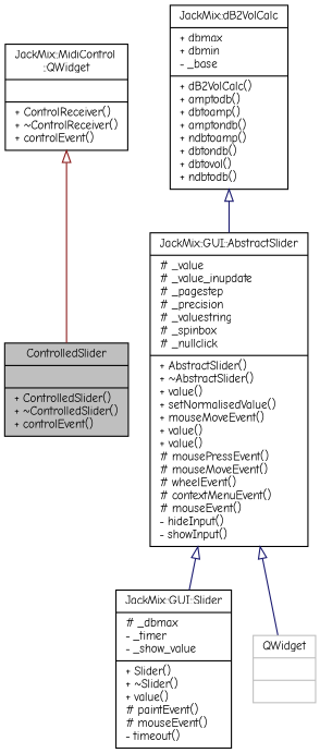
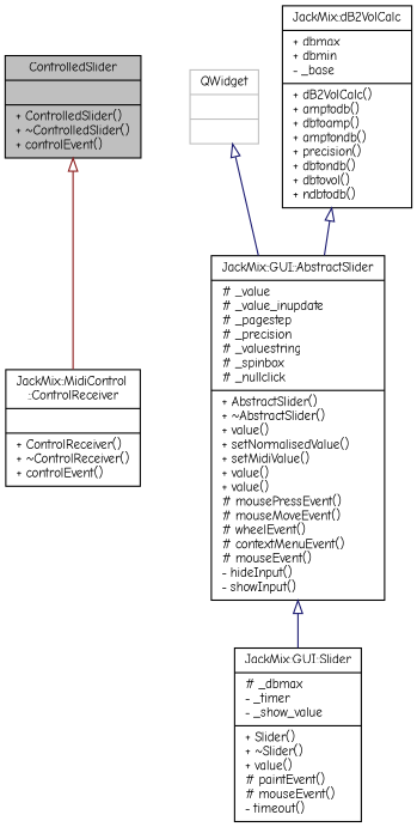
  digraph {
    fontname="Comic Neue"
    node [color=black fillcolor=white fontname="Comic Neue" fontsize=10 shape=record style=filled]
    edge [arrowtail=onormal color=midnightblue dir=back fontname="Comic Neue" fontsize=10 labelfontname=Helvetica labelfontsize=10 style=solid]
    n1 [fillcolor=grey75 fontcolor=black height=0.2 label="{ControlledSlider\n||+ ControlledSlider()\l+ ~ControlledSlider()\l+ controlEvent()\l}" width=0.4]
    n2 [height=0.2 label="{JackMix::GUI::Slider\n|# _dbmax\l- _timer\l- _show_value\l|+ Slider()\l+ ~Slider()\l+ value()\l# paintEvent()\l# mouseEvent()\l- timeout()\l}" width=0.4]
-   n3 [height=0.2 label="{JackMix::GUI::AbstractSlider\n|# _value\l# _value_inupdate\l# _pagestep\l# _precision\l# _valuestring\l# _spinbox\l# _nullclick\l|+ AbstractSlider()\l+ ~AbstractSlider()\l+ value()\l+ setNormalisedValue()\l+ mouseMoveEvent()\l+ value()\l+ value()\l# mousePressEvent()\l# mouseMoveEvent()\l# wheelEvent()\l# contextMenuEvent()\l# mouseEvent()\l- hideInput()\l- showInput()\l}" width=0.4]
+   n3 [height=0.2 label="{JackMix::GUI::AbstractSlider\n|# _value\l# _value_inupdate\l# _pagestep\l# _precision\l# _valuestring\l# _spinbox\l# _nullclick\l|+ AbstractSlider()\l+ ~AbstractSlider()\l+ value()\l+ setNormalisedValue()\l+ setMidiValue()\l+ value()\l+ value()\l# mousePressEvent()\l# mouseMoveEvent()\l# wheelEvent()\l# contextMenuEvent()\l# mouseEvent()\l- hideInput()\l- showInput()\l}" width=0.4]
    n4 [color=grey75 height=0.2 label="{QWidget\n||}" width=0.4]
-   n5 [height=0.2 label="{JackMix::dB2VolCalc\n|+ dbmax\l+ dbmin\l- _base\l|+ dB2VolCalc()\l+ amptodb()\l+ dbtoamp()\l+ amptondb()\l+ ndbtoamp()\l+ dbtondb()\l+ dbtovol()\l+ ndbtodb()\l}" width=0.4]
-   n6 [height=0.2 label="{JackMix::MidiControl\l::QWidget\n||+ ControlReceiver()\l+ ~ControlReceiver()\l+ controlEvent()\l}" width=0.4]
+   n5 [height=0.2 label="{JackMix::dB2VolCalc\n|+ dbmax\l+ dbmin\l- _base\l|+ dB2VolCalc()\l+ amptodb()\l+ dbtoamp()\l+ amptondb()\l+ precision()\l+ dbtondb()\l+ dbtovol()\l+ ndbtodb()\l}" width=0.4]
+   n6 [height=0.2 label="{JackMix::MidiControl\l::ControlReceiver\n||+ ControlReceiver()\l+ ~ControlReceiver()\l+ controlEvent()\l}" width=0.4]
    n3 -> n2
-   n3 -> n4
+   n4 -> n3
    n5 -> n3
-   n6 -> n1 [color=firebrick4]
+   n1 -> n6 [color=firebrick4]
  }
